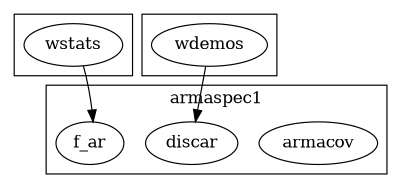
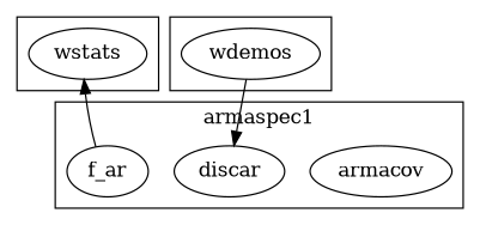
  digraph {
    concentrate=true
    edge [constraint=true]
    n1 [label=wstats]
    n2 [label=wdemos]
    n3 [label=armacov]
    n4 [label=discar]
    n5 [label=f_ar]
    subgraph cluster_1 {
      n1
    }
    subgraph cluster_2 {
      n2
    }
    subgraph cluster_3 {
      label=armaspec1
      n3
      n4
      n5
    }
    n2 -> n4
-   n1 -> n5
+   n5 -> n1
  }
